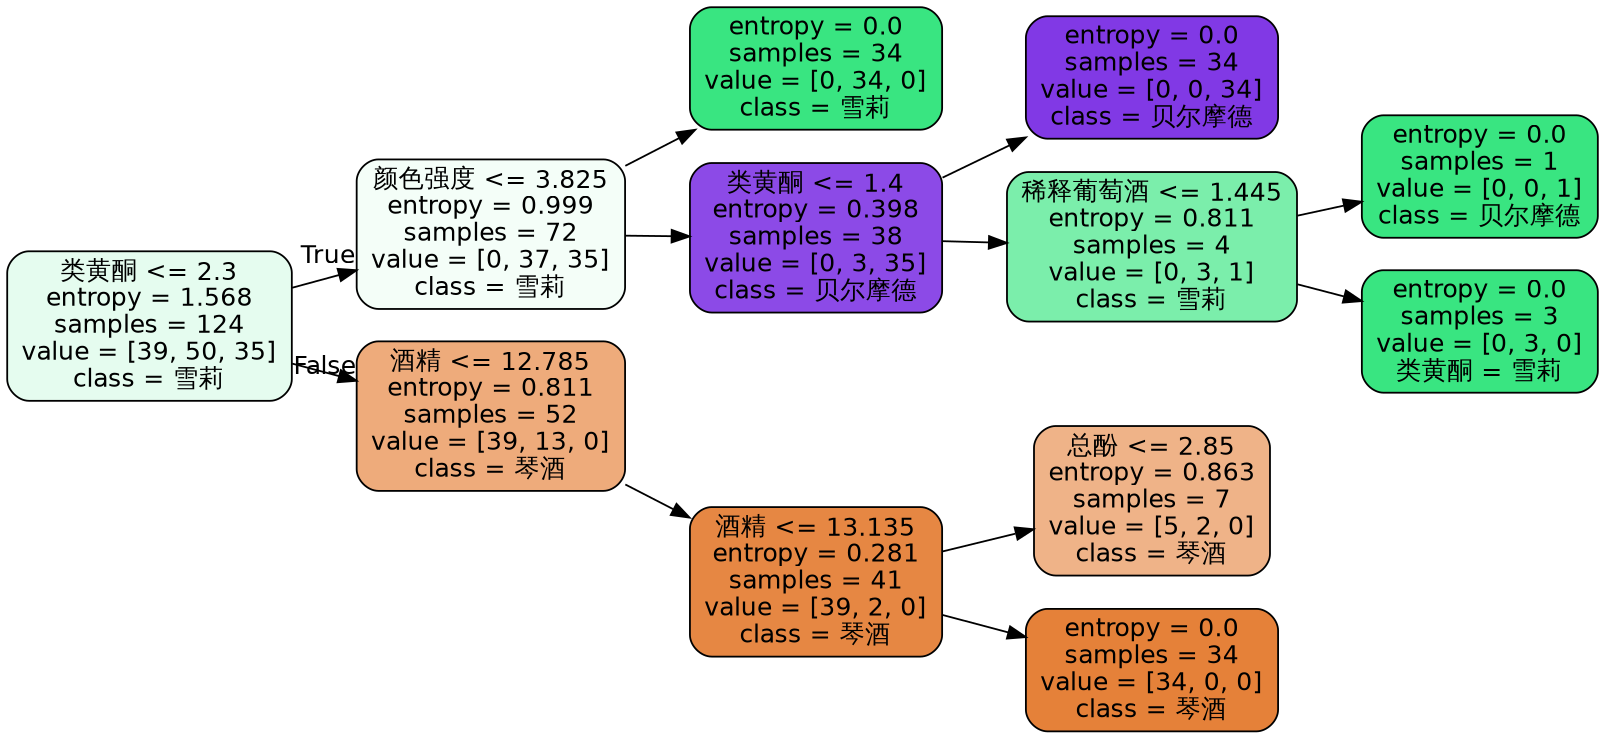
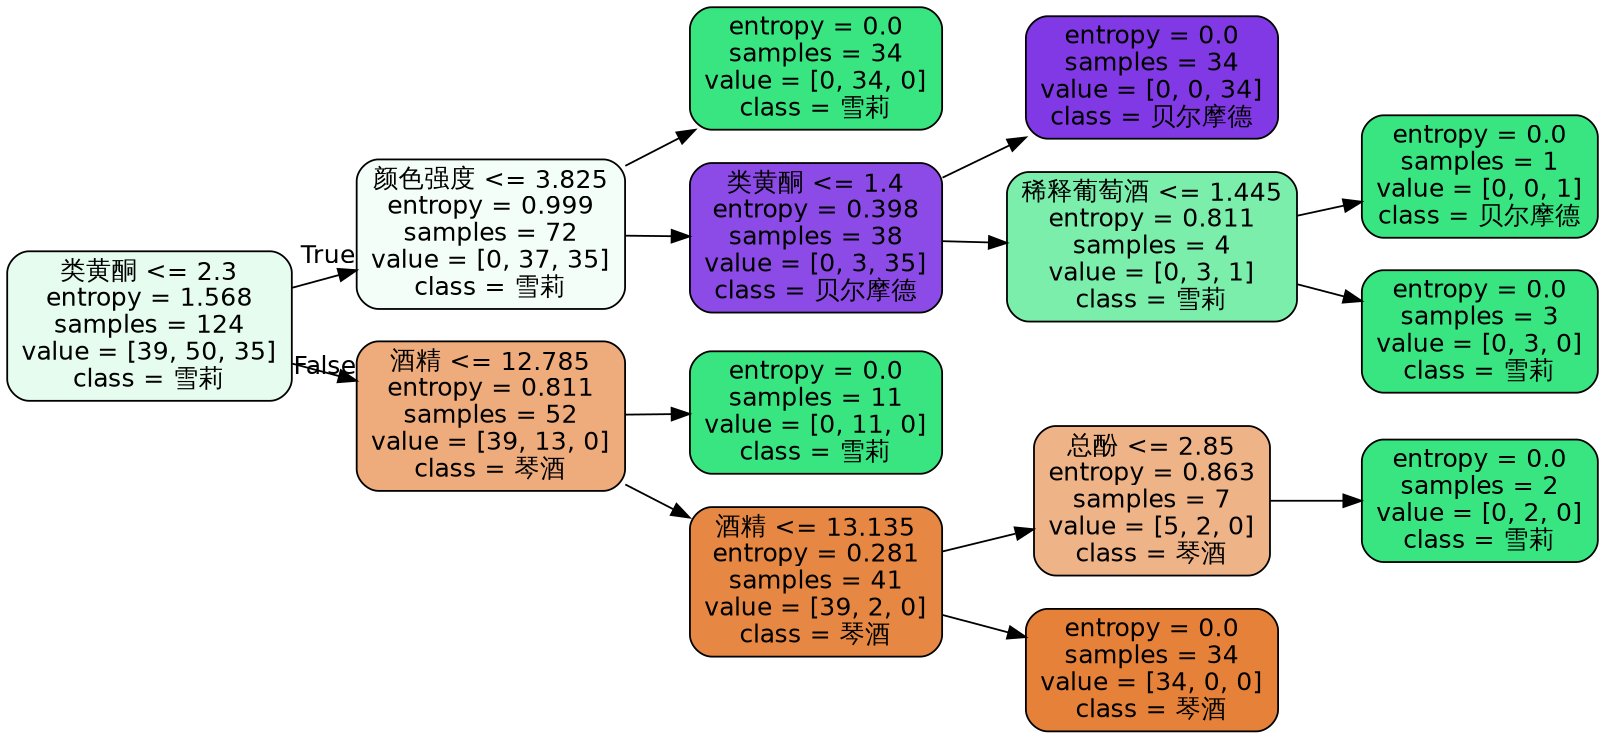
  digraph {
    rankdir=LR
    node [color=black fillcolor="#39e581" fontname=helvetica shape=box style="filled, rounded"]
    edge [fontname=helvetica]
    n1 [fillcolor="#e5fcef" label="类黄酮 <= 2.3\nentropy = 1.568\nsamples = 124\nvalue = [39, 50, 35]\nclass = 雪莉"]
    n2 [fillcolor="#f4fef8" label="颜色强度 <= 3.825\nentropy = 0.999\nsamples = 72\nvalue = [0, 37, 35]\nclass = 雪莉"]
    n3 [fillcolor="#eeab7b" label="酒精 <= 12.785\nentropy = 0.811\nsamples = 52\nvalue = [39, 13, 0]\nclass = 琴酒"]
    n4 [label="entropy = 0.0\nsamples = 34\nvalue = [0, 34, 0]\nclass = 雪莉"]
    n5 [fillcolor="#8c4ae7" label="类黄酮 <= 1.4\nentropy = 0.398\nsamples = 38\nvalue = [0, 3, 35]\nclass = 贝尔摩德"]
+   n6 [label="entropy = 0.0\nsamples = 11\nvalue = [0, 11, 0]\nclass = 雪莉"]
    n7 [fillcolor="#e68743" label="酒精 <= 13.135\nentropy = 0.281\nsamples = 41\nvalue = [39, 2, 0]\nclass = 琴酒"]
    n8 [fillcolor="#8139e5" label="entropy = 0.0\nsamples = 34\nvalue = [0, 0, 34]\nclass = 贝尔摩德"]
    n9 [fillcolor="#7beeab" label="稀释葡萄酒 <= 1.445\nentropy = 0.811\nsamples = 4\nvalue = [0, 3, 1]\nclass = 雪莉"]
    n10 [label="entropy = 0.0\nsamples = 1\nvalue = [0, 0, 1]\nclass = 贝尔摩德"]
-   n11 [label="entropy = 0.0\nsamples = 3\nvalue = [0, 3, 0]\n类黄酮 = 雪莉"]
+   n11 [label="entropy = 0.0\nsamples = 3\nvalue = [0, 3, 0]\nclass = 雪莉"]
    n12 [fillcolor="#efb388" label="总酚 <= 2.85\nentropy = 0.863\nsamples = 7\nvalue = [5, 2, 0]\nclass = 琴酒"]
    n13 [fillcolor="#e58139" label="entropy = 0.0\nsamples = 34\nvalue = [34, 0, 0]\nclass = 琴酒"]
+   n14 [label="entropy = 0.0\nsamples = 2\nvalue = [0, 2, 0]\nclass = 雪莉"]
    n1 -> n2 [headlabel=True labelangle=45 labeldistance=2.5]
    n1 -> n3 [headlabel=False labelangle=-45 labeldistance=2.5]
    n2 -> n4
    n2 -> n5
+   n3 -> n6
    n3 -> n7
    n5 -> n8
    n5 -> n9
    n7 -> n12
    n7 -> n13
    n9 -> n10
    n9 -> n11
+   n12 -> n14
  }
